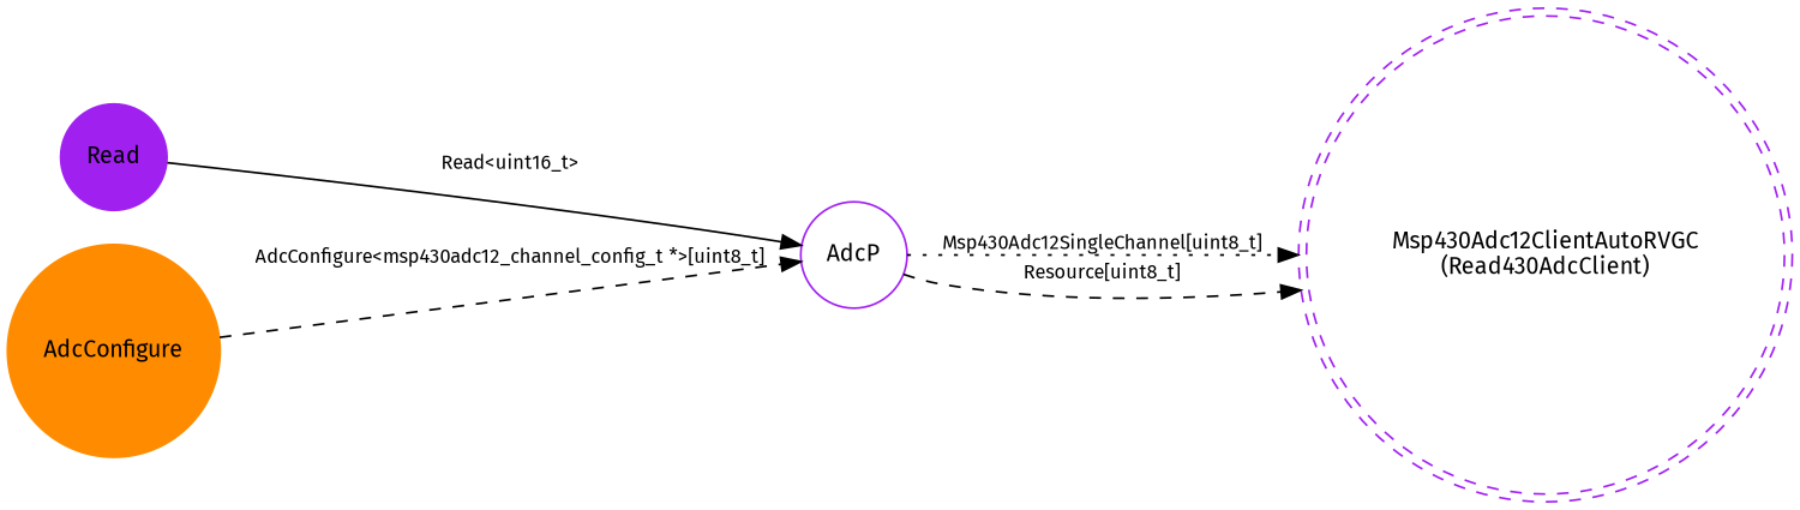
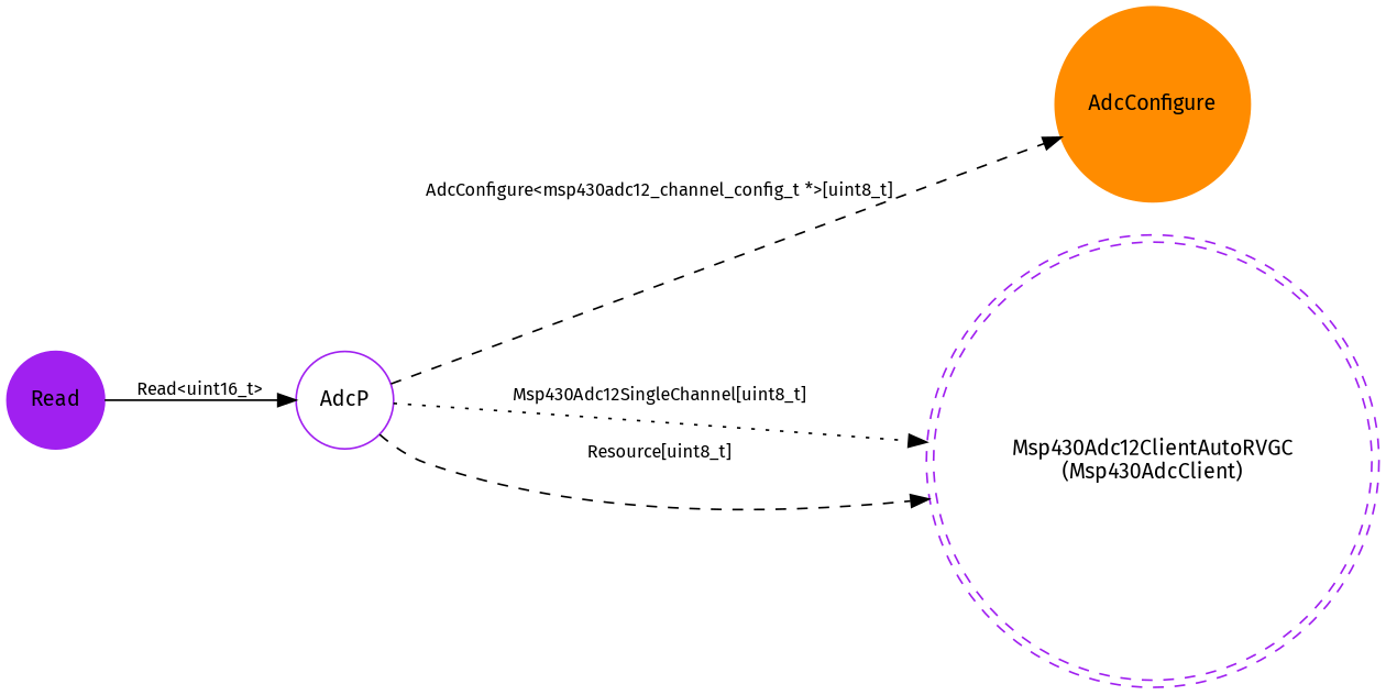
  digraph {
    fontname="Fira Sans"
    rankdir=LR
    node [color=purple fontname="Fira Sans" fontsize=12 shape=circle style=filled]
    edge [fontname="Fira Sans" fontsize=10 style=dashed]
    n1 [label=Read]
    AdcP [style=""]
    n3 [color=darkorange label=AdcConfigure]
-   n4 [label="Msp430Adc12ClientAutoRVGC\n(Read430AdcClient)" peripheries=2 style=dashed]
+   n4 [label="Msp430Adc12ClientAutoRVGC\n(Msp430AdcClient)" peripheries=2 style=dashed]
    n1 -> AdcP [label="Read<uint16_t>" style=solid]
-   n3 -> AdcP [label="AdcConfigure<msp430adc12_channel_config_t *>[uint8_t]"]
+   AdcP -> n3 [label="AdcConfigure<msp430adc12_channel_config_t *>[uint8_t]"]
    AdcP -> n4 [label="Msp430Adc12SingleChannel[uint8_t]" style=dotted]
    AdcP -> n4 [label="Resource[uint8_t]"]
  }
